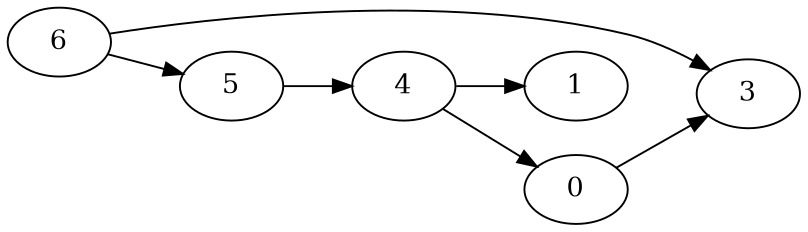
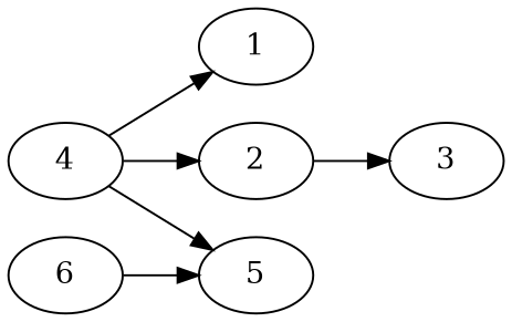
  digraph {
    rankdir=LR
    4
    1
-   2 [label=0]
+   2
    3
    5
    6
    4 -> 1
    4 -> 2
    2 -> 3
-   5 -> 4
-   6 -> 3
+   4 -> 5
    6 -> 5
  }
